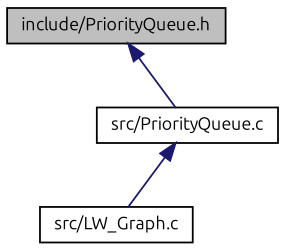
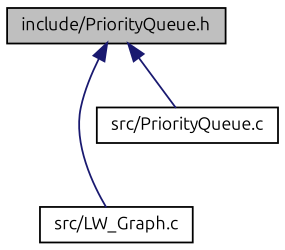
  digraph {
    fontname=Ubuntu
    node [color=black fillcolor=white fontname=Ubuntu fontsize=10 shape=record style=filled]
    edge [color=midnightblue dir=back fontname=Ubuntu fontsize=10 labelfontname=Helvetica labelfontsize=10 style=solid]
    n1 [fillcolor=grey75 fontcolor=black height=0.2 label="include/PriorityQueue.h" width=0.4]
    n2 [height=0.2 label="src/LW_Graph.c" width=0.4]
    n3 [height=0.2 label="src/PriorityQueue.c" width=0.4]
-   n3 -> n2
+   n1 -> n2
    n1 -> n3
  }
